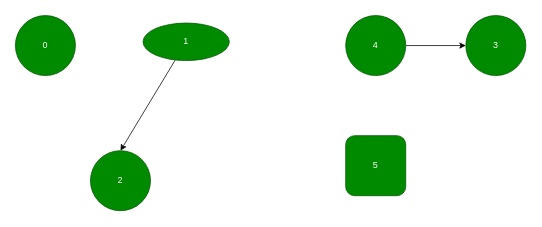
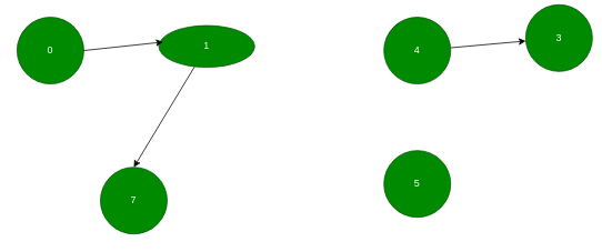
  <mxCell id="0" />
  <mxCell id="1" parent="0" />
  <mxCell id="2" value="0" style="ellipse;whiteSpace=wrap;html=1;aspect=fixed;fillColor=#008a00;strokeColor=#005700;fontColor=#ffffff;" vertex="1" parent="1"><mxGeometry x="20" y="20" width="80" height="80" as="geometry" /></mxCell>
  <mxCell id="3" style="rounded=0;orthogonalLoop=1;jettySize=auto;html=1;entryX=0.5;entryY=0;entryDx=0;entryDy=0;" edge="1" parent="1" source="4" target="5"><mxGeometry relative="1" as="geometry" /></mxCell>
  <mxCell id="4" value="1" style="ellipse;whiteSpace=wrap;html=1;aspect=fixed;fillColor=#008a00;strokeColor=#005700;fontColor=#ffffff;" vertex="1" parent="1"><mxGeometry x="190" y="30" width="115" height="50" as="geometry" /></mxCell>
- <mxCell id="5" value="2" style="ellipse;whiteSpace=wrap;html=1;aspect=fixed;fillColor=#008a00;strokeColor=#005700;fontColor=#ffffff;" vertex="1" parent="1"><mxGeometry x="120" y="200" width="80" height="80" as="geometry" /></mxCell>
+ <mxCell id="5" value="7" style="ellipse;whiteSpace=wrap;html=1;aspect=fixed;fillColor=#008a00;strokeColor=#005700;fontColor=#ffffff;" vertex="1" parent="1"><mxGeometry x="120" y="200" width="80" height="80" as="geometry" /></mxCell>
+ <mxCell id="6" style="rounded=0;orthogonalLoop=1;jettySize=auto;html=1;exitX=1;exitY=0.5;exitDx=0;exitDy=0;entryX=0.045;entryY=0.395;entryDx=0;entryDy=0;entryPerimeter=0;" edge="1" parent="1" source="2" target="4"><mxGeometry relative="1" as="geometry" /></mxCell>
  <mxCell id="7" value="" style="edgeStyle=none;rounded=0;orthogonalLoop=1;jettySize=auto;html=1;strokeColor=default;align=center;verticalAlign=middle;fontFamily=Helvetica;fontSize=11;fontColor=default;labelBackgroundColor=default;endArrow=classic;" edge="1" parent="1" source="8" target="10"><mxGeometry relative="1" as="geometry" /></mxCell>
  <mxCell id="8" value="4" style="ellipse;whiteSpace=wrap;html=1;aspect=fixed;fillColor=#008a00;strokeColor=#005700;fontColor=#ffffff;" vertex="1" parent="1"><mxGeometry x="460" y="20" width="80" height="80" as="geometry" /></mxCell>
- <mxCell id="9" value="5" style="whiteSpace=wrap;html=1;aspect=fixed;fillColor=#008a00;strokeColor=#005700;fontColor=#ffffff;rounded=1;" vertex="1" parent="1"><mxGeometry x="460" y="180" width="80" height="80" as="geometry" /></mxCell>
- <mxCell id="10" value="3" style="ellipse;whiteSpace=wrap;html=1;aspect=fixed;fillColor=#008a00;strokeColor=#005700;fontColor=#ffffff;" vertex="1" parent="1"><mxGeometry x="620" y="20" width="80" height="80" as="geometry" /></mxCell>
+ <mxCell id="9" value="5" style="ellipse;whiteSpace=wrap;html=1;aspect=fixed;fillColor=#008a00;strokeColor=#005700;fontColor=#ffffff;" vertex="1" parent="1"><mxGeometry x="460" y="180" width="80" height="80" as="geometry" /></mxCell>
+ <mxCell id="10" value="3" style="ellipse;whiteSpace=wrap;html=1;aspect=fixed;fillColor=#008a00;strokeColor=#005700;fontColor=#ffffff;" vertex="1" parent="1"><mxGeometry x="630" y="5" width="80" height="80" as="geometry" /></mxCell>
